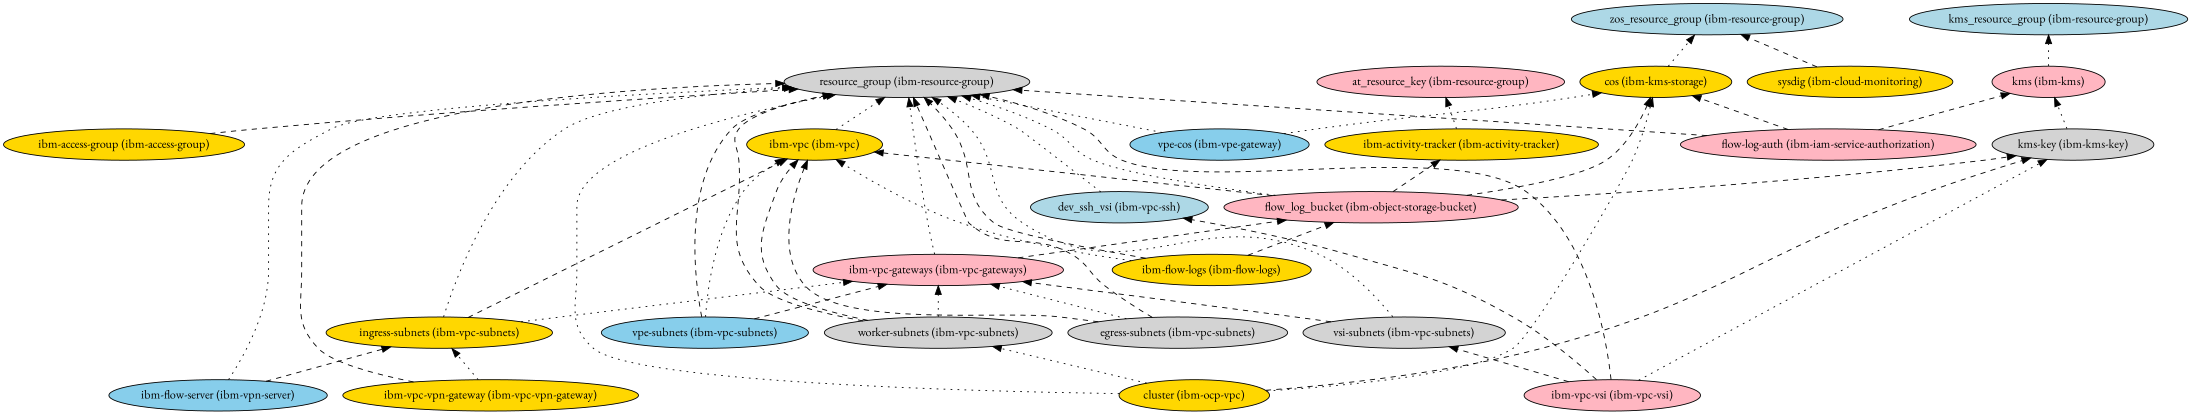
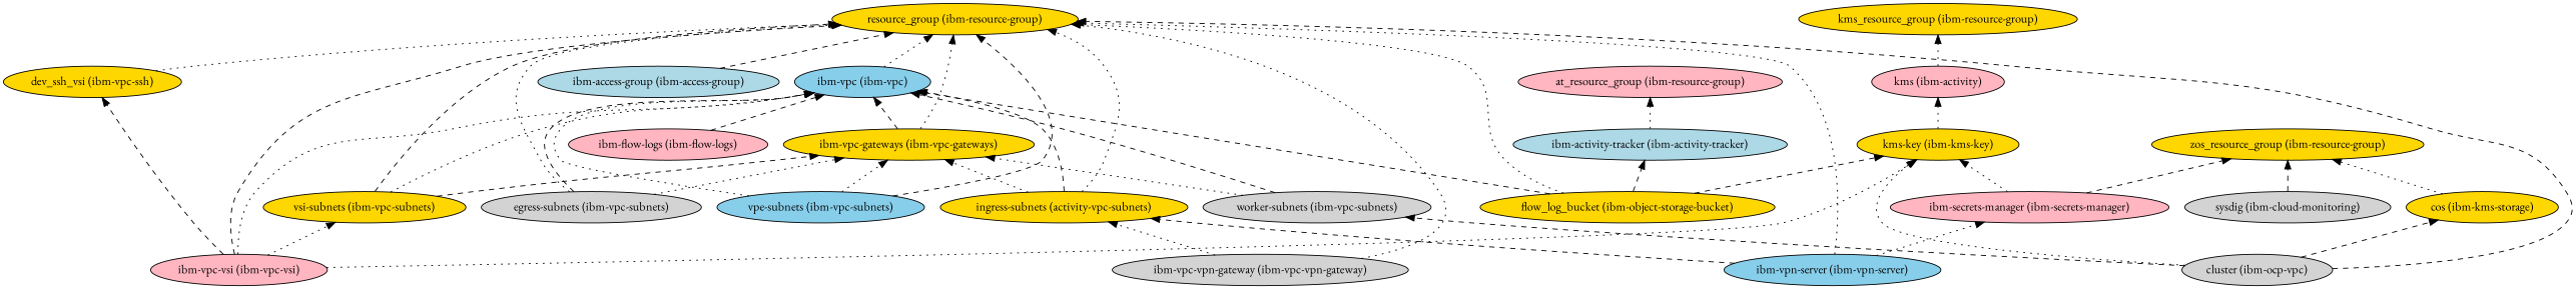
  digraph {
    fontname="EB Garamond"
    rankdir=BT
    node [fillcolor=lightgrey fontname="EB Garamond" style=filled]
    edge [fontname="EB Garamond" style=dotted]
-   "ibm-access-group (ibm-access-group)" [fillcolor=gold]
-   "resource_group (ibm-resource-group)"
-   "ibm-activity-tracker (ibm-activity-tracker)" [fillcolor=gold]
-   "at_resource_group (ibm-resource-group)" [fillcolor=lightpink label="at_resource_key (ibm-resource-group)"]
-   "zos_resource_group (ibm-resource-group)" [fillcolor=lightblue]
-   "sysdig (ibm-cloud-monitoring)" [fillcolor=gold]
-   "ibm-flow-logs (ibm-flow-logs)" [fillcolor=gold]
-   "flow_log_bucket (ibm-object-storage-bucket)" [fillcolor=lightpink]
-   "ibm-vpc (ibm-vpc)" [fillcolor=gold]
+   "ibm-access-group (ibm-access-group)" [fillcolor=lightblue]
+   "resource_group (ibm-resource-group)" [fillcolor=gold]
+   "ibm-activity-tracker (ibm-activity-tracker)" [fillcolor=lightblue]
+   "at_resource_group (ibm-resource-group)" [fillcolor=lightpink]
+   "zos_resource_group (ibm-resource-group)" [fillcolor=gold]
+   "sysdig (ibm-cloud-monitoring)"
+   "ibm-flow-logs (ibm-flow-logs)" [fillcolor=lightpink]
+   "flow_log_bucket (ibm-object-storage-bucket)" [fillcolor=gold]
+   "ibm-vpc (ibm-vpc)" [fillcolor=skyblue]
    n10 [fillcolor=gold label="cos (ibm-kms-storage)"]
-   "kms-key (ibm-kms-key)"
-   "kms (ibm-kms)" [fillcolor=lightpink]
-   "kms_resource_group (ibm-resource-group)" [fillcolor=lightblue]
-   "flow-log-auth (ibm-iam-service-authorization)" [fillcolor=lightpink]
-   "ibm-vpc-gateways (ibm-vpc-gateways)" [fillcolor=lightpink]
-   "dev_ssh_vsi (ibm-vpc-ssh)" [fillcolor=lightblue]
+   "kms-key (ibm-kms-key)" [fillcolor=gold]
+   "kms (ibm-kms)" [fillcolor=lightpink label="kms (ibm-activity)"]
+   "kms_resource_group (ibm-resource-group)" [fillcolor=gold]
+   "ibm-secrets-manager (ibm-secrets-manager)" [fillcolor=lightpink]
+   "ibm-vpc-gateways (ibm-vpc-gateways)" [fillcolor=gold]
+   "dev_ssh_vsi (ibm-vpc-ssh)" [fillcolor=gold]
    "vpe-subnets (ibm-vpc-subnets)" [fillcolor=skyblue]
-   "ingress-subnets (ibm-vpc-subnets)" [fillcolor=gold]
+   "ingress-subnets (ibm-vpc-subnets)" [fillcolor=gold label="ingress-subnets (activity-vpc-subnets)"]
    "worker-subnets (ibm-vpc-subnets)"
    "egress-subnets (ibm-vpc-subnets)"
-   "vsi-subnets (ibm-vpc-subnets)"
-   "cluster (ibm-ocp-vpc)" [fillcolor=gold]
-   "ibm-vpc-vpn-gateway (ibm-vpc-vpn-gateway)" [fillcolor=gold]
+   "vsi-subnets (ibm-vpc-subnets)" [fillcolor=gold]
+   "cluster (ibm-ocp-vpc)"
+   "ibm-vpc-vpn-gateway (ibm-vpc-vpn-gateway)"
    "ibm-vpc-vsi (ibm-vpc-vsi)" [fillcolor=lightpink]
-   "vpe-cos (ibm-vpe-gateway)" [fillcolor=skyblue]
-   "ibm-vpn-server (ibm-vpn-server)" [fillcolor=skyblue label="ibm-flow-server (ibm-vpn-server)"]
+   "ibm-vpn-server (ibm-vpn-server)" [fillcolor=skyblue]
    "ibm-access-group (ibm-access-group)" -> "resource_group (ibm-resource-group)" [style=dashed]
    "ibm-activity-tracker (ibm-activity-tracker)" -> "at_resource_group (ibm-resource-group)"
    "sysdig (ibm-cloud-monitoring)" -> "zos_resource_group (ibm-resource-group)" [style=dashed]
-   "ibm-flow-logs (ibm-flow-logs)" -> "resource_group (ibm-resource-group)" [style=dashed]
-   "ibm-flow-logs (ibm-flow-logs)" -> "flow_log_bucket (ibm-object-storage-bucket)" [style=dashed]
-   "ibm-flow-logs (ibm-flow-logs)" -> "ibm-vpc (ibm-vpc)"
+   "ibm-flow-logs (ibm-flow-logs)" -> "ibm-vpc (ibm-vpc)" [style=dashed]
    "flow_log_bucket (ibm-object-storage-bucket)" -> "resource_group (ibm-resource-group)"
    "flow_log_bucket (ibm-object-storage-bucket)" -> "ibm-activity-tracker (ibm-activity-tracker)" [style=dashed]
    "flow_log_bucket (ibm-object-storage-bucket)" -> "ibm-vpc (ibm-vpc)" [style=dashed]
-   "flow_log_bucket (ibm-object-storage-bucket)" -> n10 [style=dashed]
    "flow_log_bucket (ibm-object-storage-bucket)" -> "kms-key (ibm-kms-key)" [style=dashed]
    "ibm-vpc (ibm-vpc)" -> "resource_group (ibm-resource-group)"
    n10 -> "zos_resource_group (ibm-resource-group)"
    "kms-key (ibm-kms-key)" -> "kms (ibm-kms)"
    "kms (ibm-kms)" -> "kms_resource_group (ibm-resource-group)"
-   "flow-log-auth (ibm-iam-service-authorization)" -> "resource_group (ibm-resource-group)" [style=dashed]
-   "flow-log-auth (ibm-iam-service-authorization)" -> n10 [style=dashed]
-   "flow-log-auth (ibm-iam-service-authorization)" -> "kms (ibm-kms)" [style=dashed]
+   "ibm-secrets-manager (ibm-secrets-manager)" -> "zos_resource_group (ibm-resource-group)" [style=dashed]
+   "ibm-secrets-manager (ibm-secrets-manager)" -> "kms-key (ibm-kms-key)"
    "ibm-vpc-gateways (ibm-vpc-gateways)" -> "resource_group (ibm-resource-group)"
-   "ibm-vpc-gateways (ibm-vpc-gateways)" -> "flow_log_bucket (ibm-object-storage-bucket)" [style=dashed]
+   "ibm-vpc-gateways (ibm-vpc-gateways)" -> "ibm-vpc (ibm-vpc)" [style=dashed]
    "dev_ssh_vsi (ibm-vpc-ssh)" -> "resource_group (ibm-resource-group)"
    "vpe-subnets (ibm-vpc-subnets)" -> "resource_group (ibm-resource-group)" [style=dashed]
    "vpe-subnets (ibm-vpc-subnets)" -> "ibm-vpc (ibm-vpc)"
-   "vpe-subnets (ibm-vpc-subnets)" -> "ibm-vpc-gateways (ibm-vpc-gateways)" [style=dashed]
+   "vpe-subnets (ibm-vpc-subnets)" -> "ibm-vpc-gateways (ibm-vpc-gateways)"
    "ingress-subnets (ibm-vpc-subnets)" -> "resource_group (ibm-resource-group)"
    "ingress-subnets (ibm-vpc-subnets)" -> "ibm-vpc (ibm-vpc)" [style=dashed]
    "ingress-subnets (ibm-vpc-subnets)" -> "ibm-vpc-gateways (ibm-vpc-gateways)"
-   "worker-subnets (ibm-vpc-subnets)" -> "resource_group (ibm-resource-group)" [style=dashed]
    "worker-subnets (ibm-vpc-subnets)" -> "ibm-vpc (ibm-vpc)" [style=dashed]
    "worker-subnets (ibm-vpc-subnets)" -> "ibm-vpc-gateways (ibm-vpc-gateways)"
-   "egress-subnets (ibm-vpc-subnets)" -> "resource_group (ibm-resource-group)" [style=dashed]
+   "egress-subnets (ibm-vpc-subnets)" -> "resource_group (ibm-resource-group)"
    "egress-subnets (ibm-vpc-subnets)" -> "ibm-vpc (ibm-vpc)" [style=dashed]
    "egress-subnets (ibm-vpc-subnets)" -> "ibm-vpc-gateways (ibm-vpc-gateways)"
-   "vsi-subnets (ibm-vpc-subnets)" -> "resource_group (ibm-resource-group)"
+   "vsi-subnets (ibm-vpc-subnets)" -> "resource_group (ibm-resource-group)" [style=dashed]
+   "vsi-subnets (ibm-vpc-subnets)" -> "ibm-vpc (ibm-vpc)"
    "vsi-subnets (ibm-vpc-subnets)" -> "ibm-vpc-gateways (ibm-vpc-gateways)" [style=dashed]
-   "cluster (ibm-ocp-vpc)" -> "resource_group (ibm-resource-group)"
-   "cluster (ibm-ocp-vpc)" -> n10
-   "cluster (ibm-ocp-vpc)" -> "kms-key (ibm-kms-key)" [style=dashed]
-   "cluster (ibm-ocp-vpc)" -> "worker-subnets (ibm-vpc-subnets)"
-   "ibm-vpc-vpn-gateway (ibm-vpc-vpn-gateway)" -> "resource_group (ibm-resource-group)" [style=dashed]
+   "cluster (ibm-ocp-vpc)" -> "resource_group (ibm-resource-group)" [style=dashed]
+   "cluster (ibm-ocp-vpc)" -> n10 [style=dashed]
+   "cluster (ibm-ocp-vpc)" -> "kms-key (ibm-kms-key)"
+   "cluster (ibm-ocp-vpc)" -> "worker-subnets (ibm-vpc-subnets)" [style=dashed]
+   "ibm-vpc-vpn-gateway (ibm-vpc-vpn-gateway)" -> "resource_group (ibm-resource-group)"
    "ibm-vpc-vpn-gateway (ibm-vpc-vpn-gateway)" -> "ingress-subnets (ibm-vpc-subnets)"
    "ibm-vpc-vsi (ibm-vpc-vsi)" -> "resource_group (ibm-resource-group)" [style=dashed]
+   "ibm-vpc-vsi (ibm-vpc-vsi)" -> "ibm-vpc (ibm-vpc)"
    "ibm-vpc-vsi (ibm-vpc-vsi)" -> "kms-key (ibm-kms-key)"
    "ibm-vpc-vsi (ibm-vpc-vsi)" -> "dev_ssh_vsi (ibm-vpc-ssh)" [style=dashed]
-   "ibm-vpc-vsi (ibm-vpc-vsi)" -> "vsi-subnets (ibm-vpc-subnets)" [style=dashed]
-   "vpe-cos (ibm-vpe-gateway)" -> "resource_group (ibm-resource-group)"
-   "vpe-cos (ibm-vpe-gateway)" -> n10
+   "ibm-vpc-vsi (ibm-vpc-vsi)" -> "vsi-subnets (ibm-vpc-subnets)"
    "ibm-vpn-server (ibm-vpn-server)" -> "resource_group (ibm-resource-group)"
+   "ibm-vpn-server (ibm-vpn-server)" -> "ibm-secrets-manager (ibm-secrets-manager)"
    "ibm-vpn-server (ibm-vpn-server)" -> "ingress-subnets (ibm-vpc-subnets)" [style=dashed]
  }
